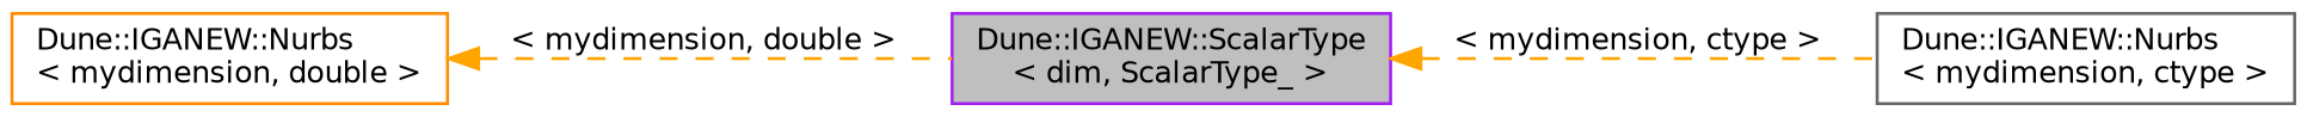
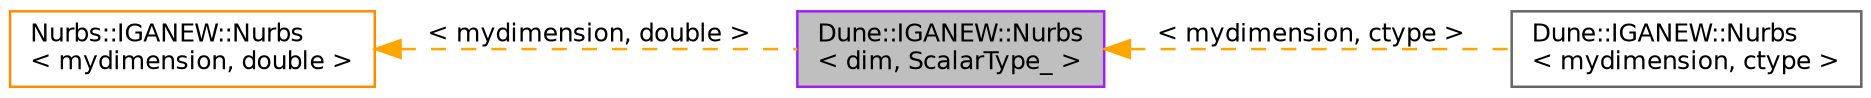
  digraph {
    rankdir=LR
    node [fillcolor=white fontname=Helvetica fontsize=10 shape=record style=filled]
    edge [color=orange dir=back fontname=Helvetica fontsize=10 labelfontname=Helvetica labelfontsize=10 style=dashed]
-   n1 [color=purple fillcolor=grey75 fontcolor=black height=0.2 label="Dune::IGANEW::ScalarType\l\< dim, ScalarType_ \>" width=0.4]
+   n1 [color=purple fillcolor=grey75 fontcolor=black height=0.2 label="Dune::IGANEW::Nurbs\l\< dim, ScalarType_ \>" width=0.4]
    n2 [color=gray40 height=0.2 label="Dune::IGANEW::Nurbs\l\< mydimension, ctype \>" width=0.4]
-   n3 [color=darkorange height=0.2 label="Dune::IGANEW::Nurbs\l\< mydimension, double \>" width=0.4]
+   n3 [color=darkorange height=0.2 label="Nurbs::IGANEW::Nurbs\l\< mydimension, double \>" width=0.4]
    n1 -> n2 [label=" \< mydimension, ctype \>"]
    n3 -> n1 [label=" \< mydimension, double \>"]
  }
